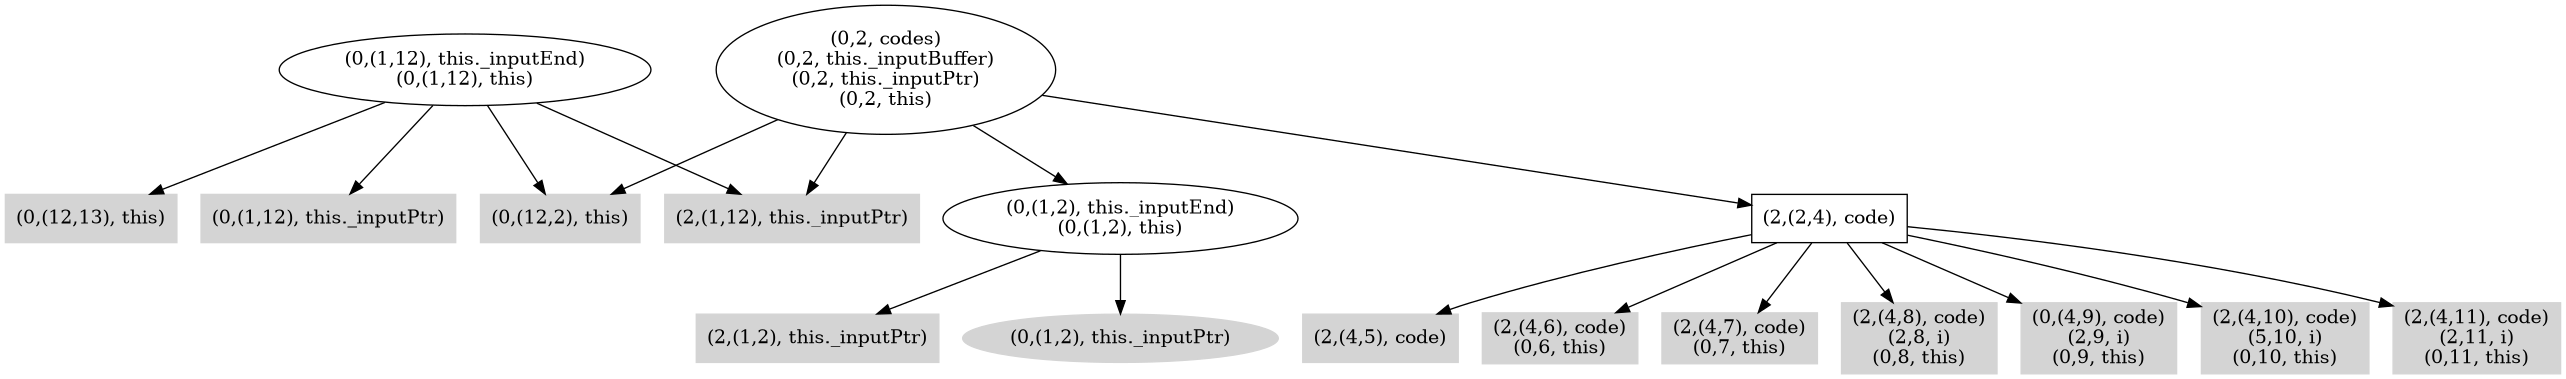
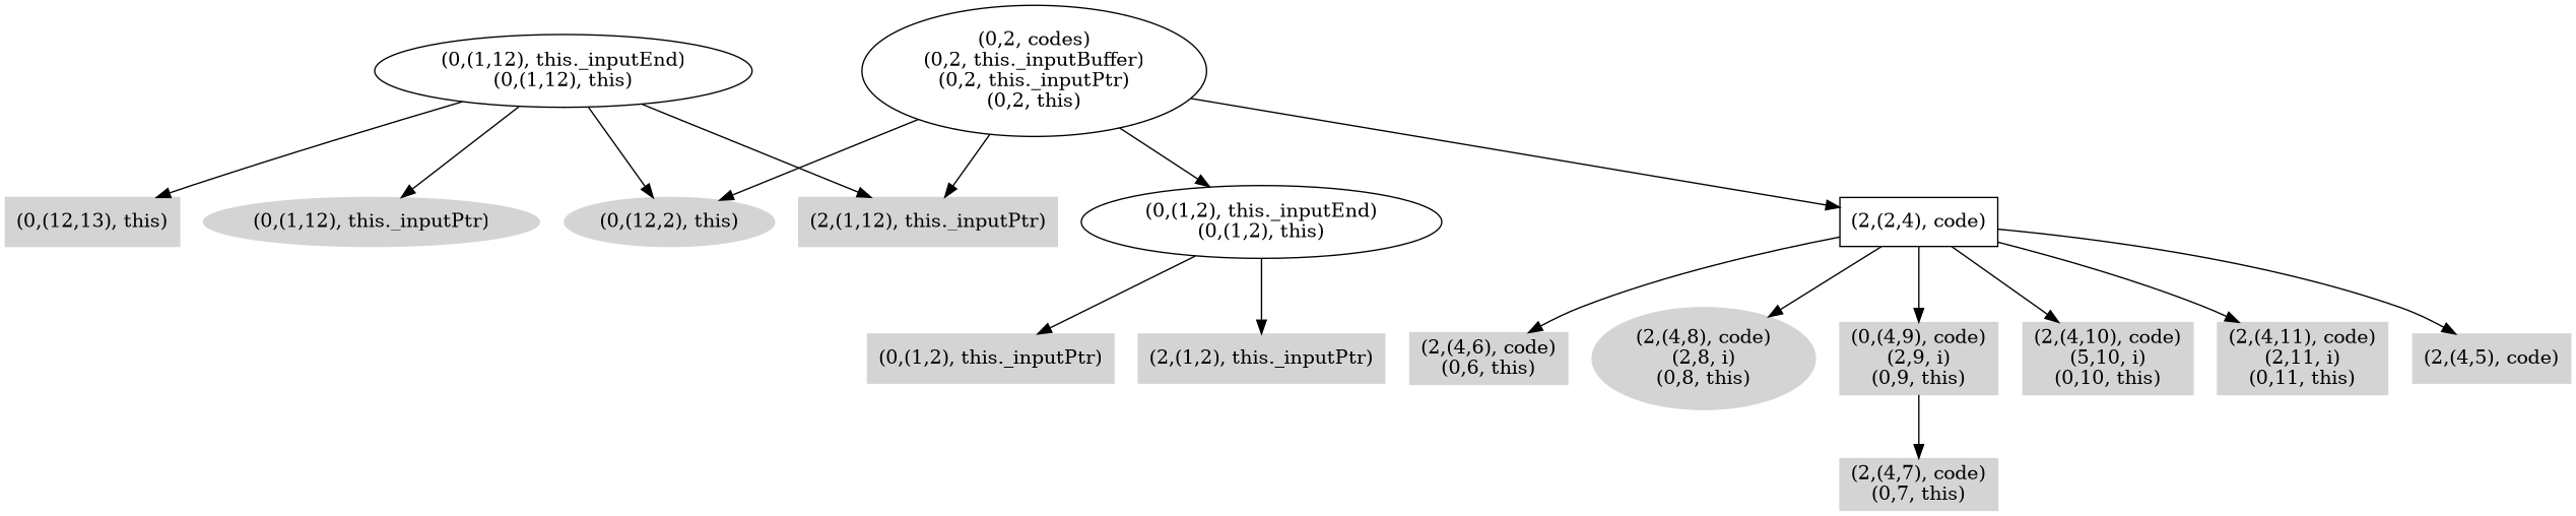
  digraph {
    node [color=".0 .0 .83" shape=box style=filled]
-   n1 [label="(0,(12,2), this)"]
+   n1 [label="(0,(12,2), this)" shape=ellipse]
    n2 [label="(0,(12,13), this)"]
-   n3 [label="(0,(1,12), this._inputPtr)"]
+   n3 [label="(0,(1,12), this._inputPtr)" shape=ellipse]
    n4 [label="(2,(1,12), this._inputPtr)"]
    n5 [label="(0,(1,12), this._inputEnd)\n(0,(1,12), this)" color="" shape="" style=""]
-   n6 [label="(0,(1,2), this._inputPtr)" shape=ellipse]
+   n6 [label="(0,(1,2), this._inputPtr)"]
    n7 [label="(2,(1,2), this._inputPtr)"]
    n8 [label="(0,(1,2), this._inputEnd)\n(0,(1,2), this)" color="" shape="" style=""]
    n9 [label="(2,(4,6), code)\n(0,6, this)"]
    n10 [label="(2,(4,7), code)\n(0,7, this)"]
-   n11 [label="(2,(4,8), code)\n(2,8, i)\n(0,8, this)"]
+   n11 [label="(2,(4,8), code)\n(2,8, i)\n(0,8, this)" shape=ellipse]
    n12 [label="(0,(4,9), code)\n(2,9, i)\n(0,9, this)"]
    n13 [label="(2,(4,10), code)\n(5,10, i)\n(0,10, this)"]
    n14 [label="(2,(4,11), code)\n(2,11, i)\n(0,11, this)"]
    n15 [label="(2,(4,5), code)"]
    n16 [label="(2,(2,4), code)" color="" style=""]
    n17 [label="(0,2, codes)\n(0,2, this._inputBuffer)\n(0,2, this._inputPtr)\n(0,2, this)" color="" shape="" style=""]
    n5 -> n1
    n5 -> n2
    n5 -> n3
    n5 -> n4
    n8 -> n6
    n8 -> n7
    n16 -> n9
-   n16 -> n10
+   n12 -> n10
    n16 -> n11
    n16 -> n12
    n16 -> n13
    n16 -> n14
    n16 -> n15
    n17 -> n1
    n17 -> n4
    n17 -> n8
    n17 -> n16
  }
